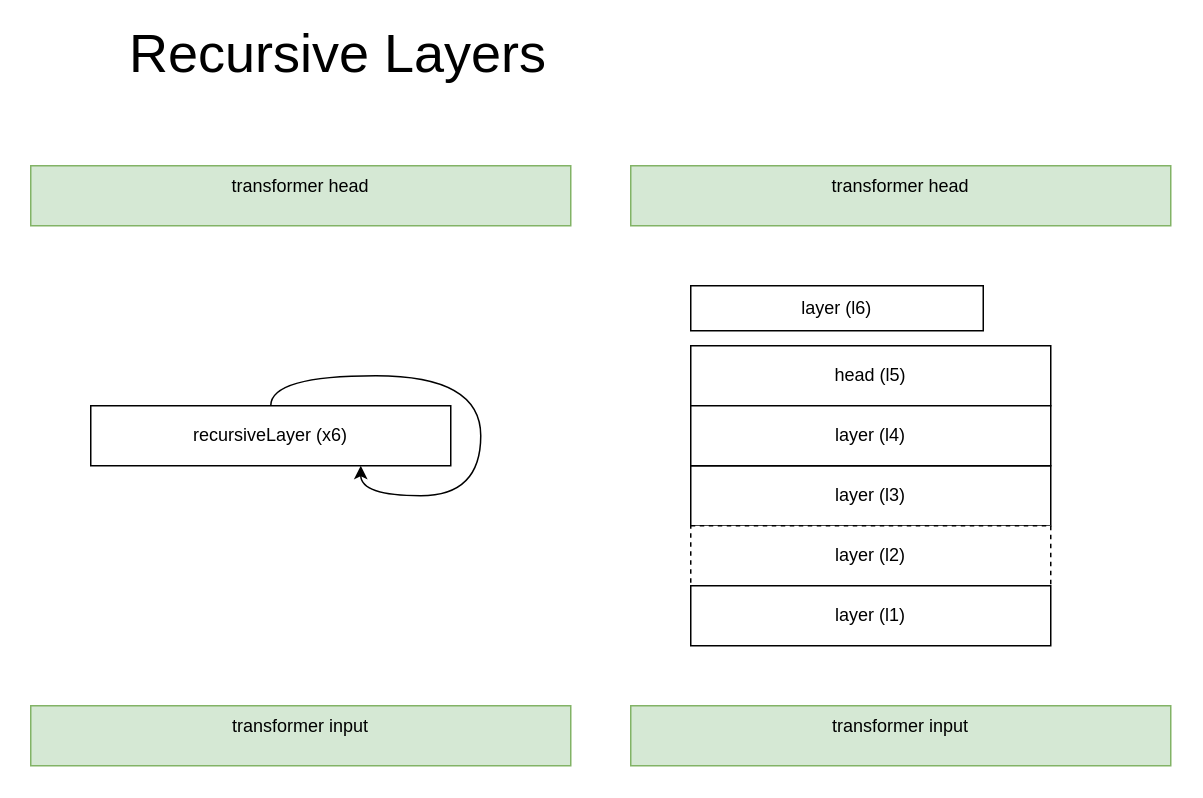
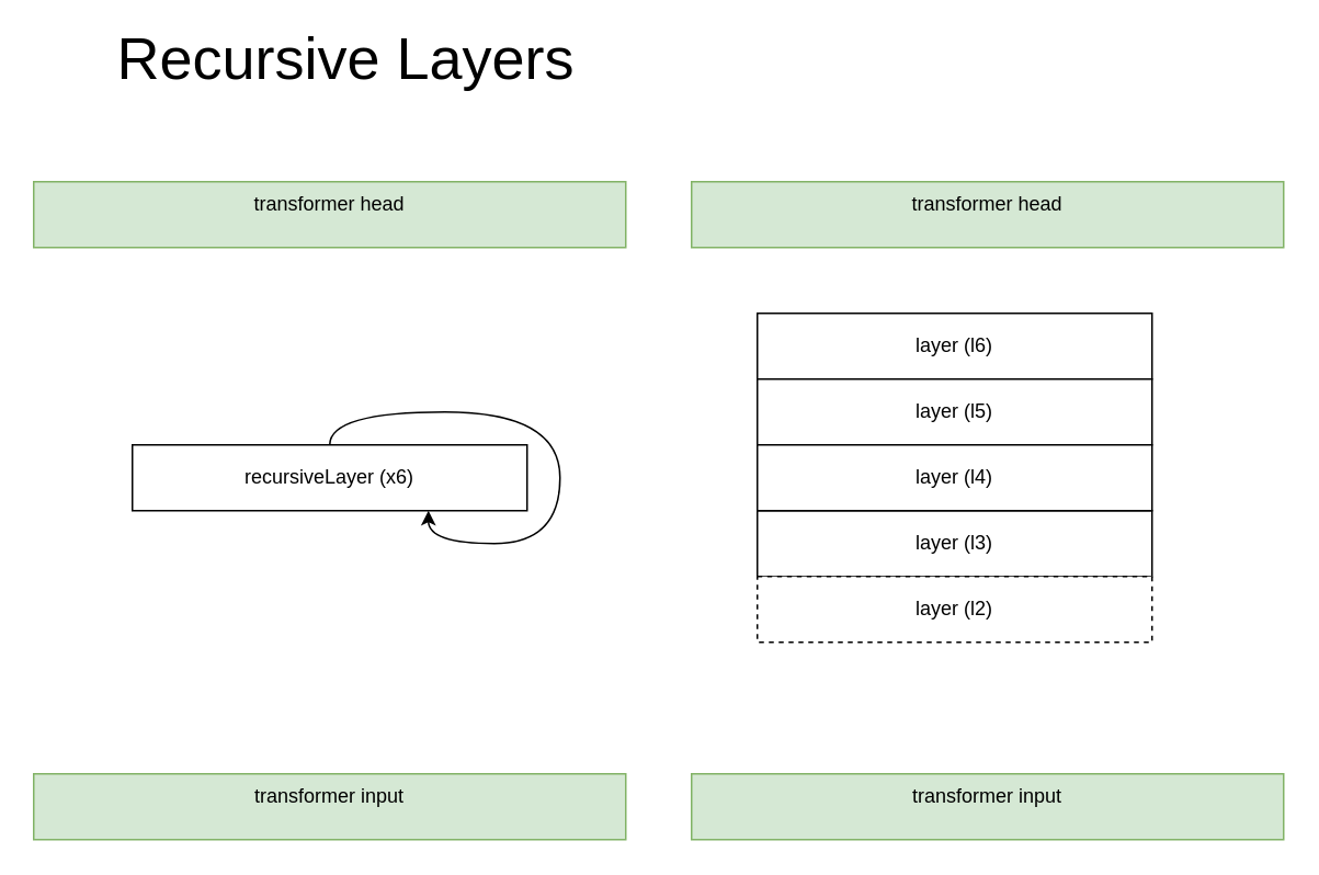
  <mxCell id="0" />
  <mxCell id="1" parent="0" />
- <mxCell id="2" value="recursiveLayer (x6)" style="rounded=0;whiteSpace=wrap;html=1;" parent="1" vertex="1"><mxGeometry x="60" y="270" width="240" height="40" as="geometry" /></mxCell>
+ <mxCell id="2" value="recursiveLayer (x6)" style="rounded=0;whiteSpace=wrap;html=1;" parent="1" vertex="1"><mxGeometry x="80" y="270" width="240" height="40" as="geometry" /></mxCell>
  <mxCell id="3" style="edgeStyle=orthogonalEdgeStyle;rounded=0;orthogonalLoop=1;jettySize=auto;html=1;exitX=0.5;exitY=0;exitDx=0;exitDy=0;entryX=0.75;entryY=1;entryDx=0;entryDy=0;curved=1;" parent="1" source="2" target="2" edge="1"><mxGeometry relative="1" as="geometry" /></mxCell>
- <mxCell id="4" value="&lt;font style=&quot;font-size: 36px;&quot;&gt;Recursive Layers&lt;/font&gt;" style="text;html=1;strokeColor=none;fillColor=none;align=center;verticalAlign=middle;whiteSpace=wrap;rounded=0;" parent="1" vertex="1"><mxGeometry x="20" y="20" width="410" height="30" as="geometry" /></mxCell>
+ <mxCell id="4" value="&lt;font style=&quot;font-size: 36px;&quot;&gt;Recursive Layers&lt;/font&gt;" style="text;html=1;strokeColor=none;fillColor=none;align=center;verticalAlign=middle;whiteSpace=wrap;rounded=0;" parent="1" vertex="1"><mxGeometry x="5" y="20" width="410" height="30" as="geometry" /></mxCell>
  <mxCell id="5" value="transformer head" style="rounded=0;whiteSpace=wrap;html=1;fillColor=#d5e8d4;strokeColor=#82b366;verticalAlign=top;" parent="1" vertex="1"><mxGeometry x="20" y="110" width="360" height="40" as="geometry" /></mxCell>
  <mxCell id="6" value="transformer input" style="rounded=0;whiteSpace=wrap;html=1;fillColor=#d5e8d4;strokeColor=#82b366;verticalAlign=top;" parent="1" vertex="1"><mxGeometry x="20" y="470" width="360" height="40" as="geometry" /></mxCell>
  <mxCell id="7" value="layer (l3)" style="rounded=0;whiteSpace=wrap;html=1;" vertex="1" parent="1"><mxGeometry x="460" y="310" width="240" height="40" as="geometry" /></mxCell>
  <mxCell id="8" value="transformer head" style="rounded=0;whiteSpace=wrap;html=1;fillColor=#d5e8d4;strokeColor=#82b366;verticalAlign=top;" vertex="1" parent="1"><mxGeometry x="420" y="110" width="360" height="40" as="geometry" /></mxCell>
  <mxCell id="9" value="transformer input" style="rounded=0;whiteSpace=wrap;html=1;fillColor=#d5e8d4;strokeColor=#82b366;verticalAlign=top;" vertex="1" parent="1"><mxGeometry x="420" y="470" width="360" height="40" as="geometry" /></mxCell>
  <mxCell id="10" value="layer (l2)" style="rounded=0;whiteSpace=wrap;html=1;dashed=1;" vertex="1" parent="1"><mxGeometry x="460" y="350" width="240" height="40" as="geometry" /></mxCell>
- <mxCell id="11" value="layer (l1)" style="rounded=0;whiteSpace=wrap;html=1;" vertex="1" parent="1"><mxGeometry x="460" y="390" width="240" height="40" as="geometry" /></mxCell>
- <mxCell id="12" value="layer (l6)" style="rounded=0;whiteSpace=wrap;html=1;" vertex="1" parent="1"><mxGeometry x="460" y="190" width="195" height="30" as="geometry" /></mxCell>
- <mxCell id="13" value="head (l5)" style="rounded=0;whiteSpace=wrap;html=1;" vertex="1" parent="1"><mxGeometry x="460" y="230" width="240" height="40" as="geometry" /></mxCell>
+ <mxCell id="12" value="layer (l6)" style="rounded=0;whiteSpace=wrap;html=1;" vertex="1" parent="1"><mxGeometry x="460" y="190" width="240" height="40" as="geometry" /></mxCell>
+ <mxCell id="13" value="layer (l5)" style="rounded=0;whiteSpace=wrap;html=1;" vertex="1" parent="1"><mxGeometry x="460" y="230" width="240" height="40" as="geometry" /></mxCell>
  <mxCell id="14" value="layer (l4)" style="rounded=0;whiteSpace=wrap;html=1;" vertex="1" parent="1"><mxGeometry x="460" y="270" width="240" height="40" as="geometry" /></mxCell>
